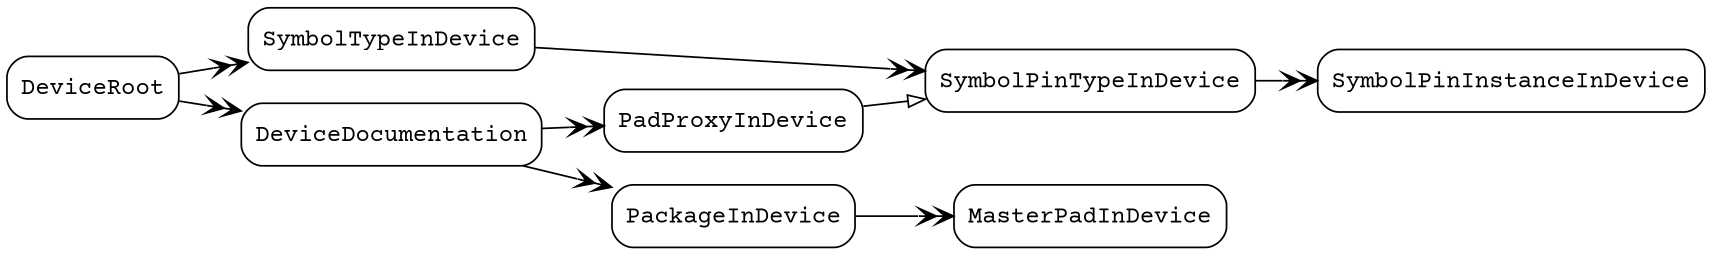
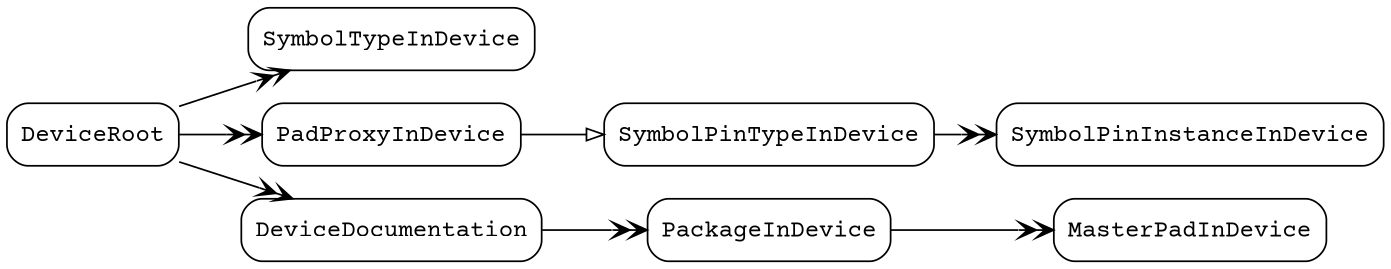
  digraph {
    fontname="Courier Prime"
    rankdir=LR
    node [fontname="Courier Prime" shape=record style=rounded]
    edge [arrowhead=veevee arrowtail=none dir=both fontname="Courier Prime"]
    DeviceRoot
    SymbolTypeInDevice
    PadProxyInDevice
    DeviceDocumentation
    SymbolPinTypeInDevice
    PackageInDevice
    MasterPadInDevice
    SymbolPinInstanceInDevice
    DeviceRoot -> SymbolTypeInDevice
-   DeviceDocumentation -> PadProxyInDevice
+   DeviceRoot -> PadProxyInDevice
    DeviceRoot -> DeviceDocumentation
-   SymbolTypeInDevice -> SymbolPinTypeInDevice
    PadProxyInDevice -> SymbolPinTypeInDevice [arrowhead=onormal]
    DeviceDocumentation -> PackageInDevice
    SymbolPinTypeInDevice -> SymbolPinInstanceInDevice
    PackageInDevice -> MasterPadInDevice
  }
